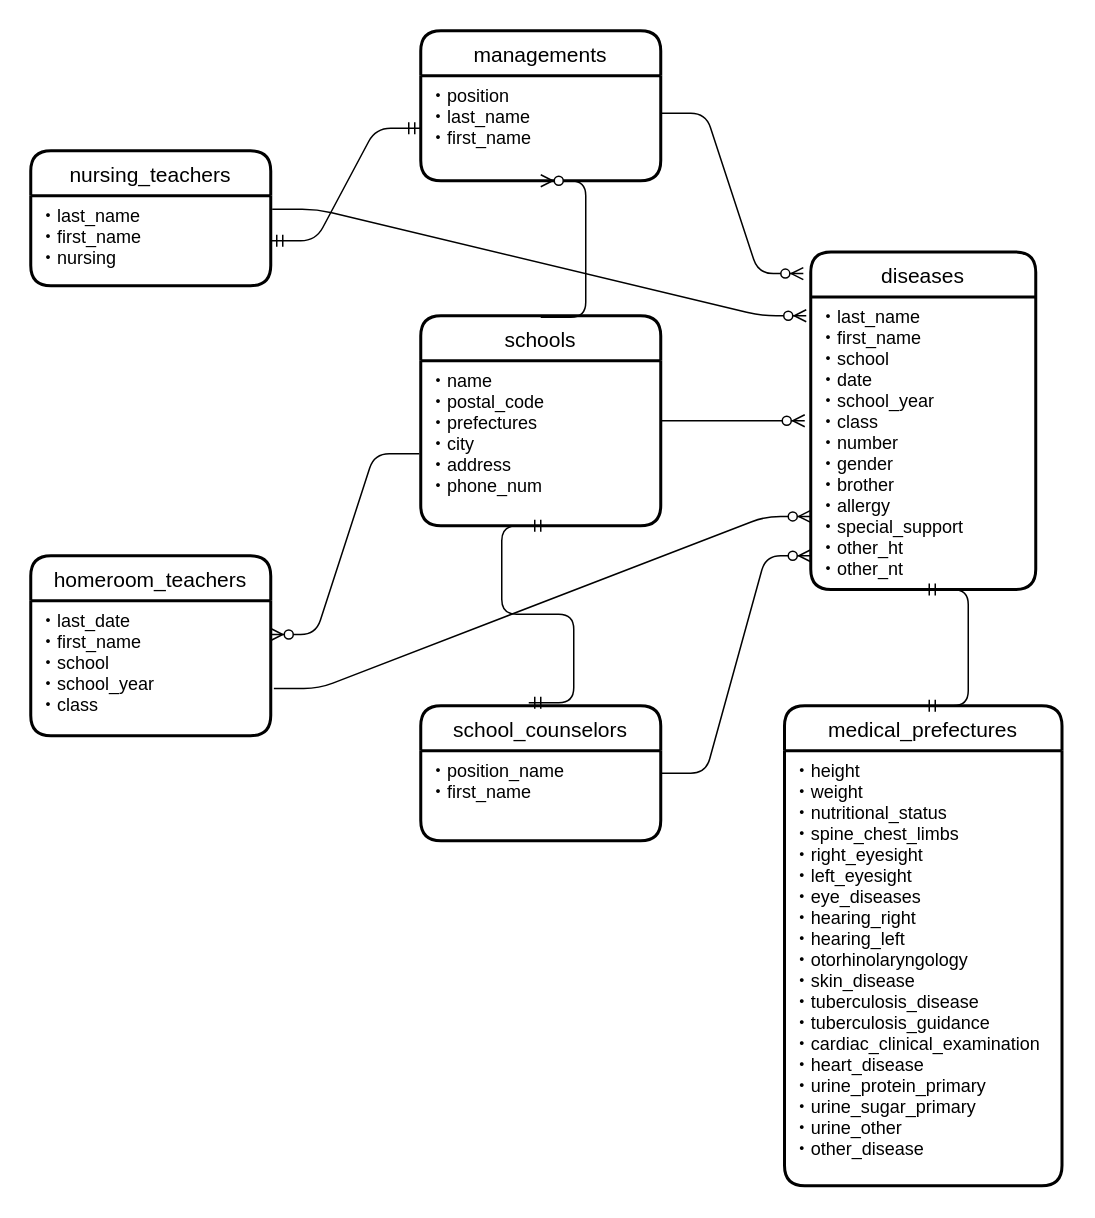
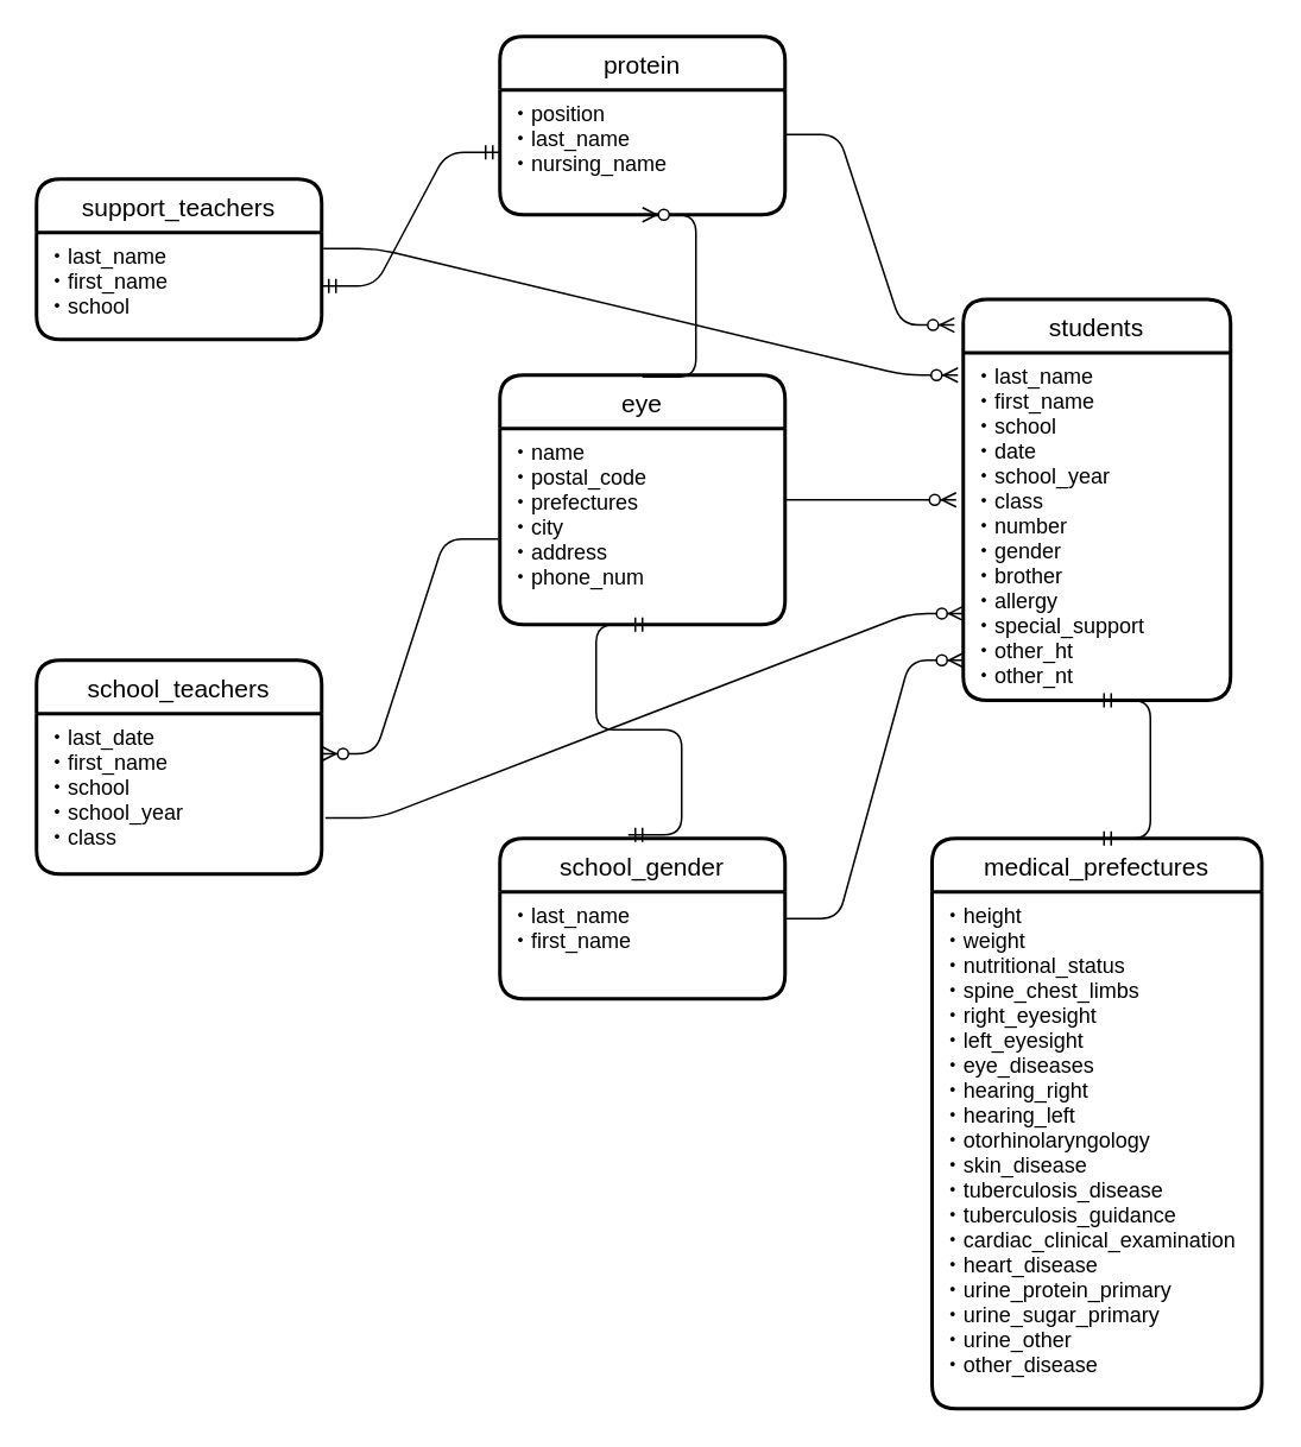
  <mxCell id="0" />
  <mxCell id="1" parent="0" />
- <mxCell id="2" value="nursing_teachers" style="swimlane;childLayout=stackLayout;horizontal=1;startSize=30;horizontalStack=0;rounded=1;fontSize=14;fontStyle=0;strokeWidth=2;resizeParent=0;resizeLast=1;shadow=0;dashed=0;align=center;" parent="1" vertex="1"><mxGeometry x="20" y="100" width="160" height="90" as="geometry" /></mxCell>
- <mxCell id="3" value="・last_name&#10;・first_name&#10;・nursing" style="align=left;strokeColor=none;fillColor=none;spacingLeft=4;fontSize=12;verticalAlign=top;resizable=0;rotatable=0;part=1;" parent="2" vertex="1"><mxGeometry y="30" width="160" height="60" as="geometry" /></mxCell>
- <mxCell id="4" value="diseases" style="swimlane;childLayout=stackLayout;horizontal=1;startSize=30;horizontalStack=0;rounded=1;fontSize=14;fontStyle=0;strokeWidth=2;resizeParent=0;resizeLast=1;shadow=0;dashed=0;align=center;" parent="1" vertex="1"><mxGeometry x="540" y="167.5" width="150" height="225" as="geometry" /></mxCell>
+ <mxCell id="2" value="support_teachers" style="swimlane;childLayout=stackLayout;horizontal=1;startSize=30;horizontalStack=0;rounded=1;fontSize=14;fontStyle=0;strokeWidth=2;resizeParent=0;resizeLast=1;shadow=0;dashed=0;align=center;" parent="1" vertex="1"><mxGeometry x="20" y="100" width="160" height="90" as="geometry" /></mxCell>
+ <mxCell id="3" value="・last_name&#10;・first_name&#10;・school" style="align=left;strokeColor=none;fillColor=none;spacingLeft=4;fontSize=12;verticalAlign=top;resizable=0;rotatable=0;part=1;" parent="2" vertex="1"><mxGeometry y="30" width="160" height="60" as="geometry" /></mxCell>
+ <mxCell id="4" value="students" style="swimlane;childLayout=stackLayout;horizontal=1;startSize=30;horizontalStack=0;rounded=1;fontSize=14;fontStyle=0;strokeWidth=2;resizeParent=0;resizeLast=1;shadow=0;dashed=0;align=center;" parent="1" vertex="1"><mxGeometry x="540" y="167.5" width="150" height="225" as="geometry" /></mxCell>
  <mxCell id="5" value="・last_name&#10;・first_name&#10;・school&#10;・date&#10;・school_year&#10;・class&#10;・number&#10;・gender&#10;・brother&#10;・allergy&#10;・special_support&#10;・other_ht&#10;・other_nt" style="align=left;strokeColor=none;fillColor=none;spacingLeft=4;fontSize=12;verticalAlign=top;resizable=0;rotatable=0;part=1;" parent="4" vertex="1"><mxGeometry y="30" width="150" height="195" as="geometry" /></mxCell>
- <mxCell id="6" value="homeroom_teachers" style="swimlane;childLayout=stackLayout;horizontal=1;startSize=30;horizontalStack=0;rounded=1;fontSize=14;fontStyle=0;strokeWidth=2;resizeParent=0;resizeLast=1;shadow=0;dashed=0;align=center;" parent="1" vertex="1"><mxGeometry x="20" y="370" width="160" height="120" as="geometry" /></mxCell>
+ <mxCell id="6" value="school_teachers" style="swimlane;childLayout=stackLayout;horizontal=1;startSize=30;horizontalStack=0;rounded=1;fontSize=14;fontStyle=0;strokeWidth=2;resizeParent=0;resizeLast=1;shadow=0;dashed=0;align=center;" parent="1" vertex="1"><mxGeometry x="20" y="370" width="160" height="120" as="geometry" /></mxCell>
  <mxCell id="7" value="・last_date&#10;・first_name&#10;・school&#10;・school_year&#10;・class" style="align=left;strokeColor=none;fillColor=none;spacingLeft=4;fontSize=12;verticalAlign=top;resizable=0;rotatable=0;part=1;" parent="6" vertex="1"><mxGeometry y="30" width="160" height="90" as="geometry" /></mxCell>
  <mxCell id="8" value="" style="edgeStyle=entityRelationEdgeStyle;fontSize=12;html=1;endArrow=ERzeroToMany;endFill=1;exitX=1.013;exitY=0.65;exitDx=0;exitDy=0;exitPerimeter=0;entryX=0;entryY=0.75;entryDx=0;entryDy=0;" parent="1" source="7" edge="1" target="5"><mxGeometry width="100" height="100" relative="1" as="geometry"><mxPoint x="420" y="700" as="sourcePoint" /><mxPoint x="540" y="440" as="targetPoint" /></mxGeometry></mxCell>
  <mxCell id="9" value="" style="edgeStyle=entityRelationEdgeStyle;fontSize=12;html=1;endArrow=ERzeroToMany;endFill=1;entryX=1;entryY=0.25;entryDx=0;entryDy=0;exitX=-0.006;exitY=0.564;exitDx=0;exitDy=0;exitPerimeter=0;" parent="1" source="14" target="7" edge="1"><mxGeometry width="100" height="100" relative="1" as="geometry"><mxPoint x="380" y="320" as="sourcePoint" /><mxPoint x="480" y="220" as="targetPoint" /></mxGeometry></mxCell>
  <mxCell id="10" value="" style="edgeStyle=entityRelationEdgeStyle;fontSize=12;html=1;endArrow=ERmandOne;startArrow=ERmandOne;exitX=1;exitY=0.5;exitDx=0;exitDy=0;" parent="1" source="3" target="22" edge="1"><mxGeometry width="100" height="100" relative="1" as="geometry"><mxPoint x="190" y="90" as="sourcePoint" /><mxPoint x="290" y="-10" as="targetPoint" /></mxGeometry></mxCell>
  <mxCell id="11" value="" style="edgeStyle=entityRelationEdgeStyle;fontSize=12;html=1;endArrow=ERzeroToMany;endFill=1;exitX=1.006;exitY=0.15;exitDx=0;exitDy=0;exitPerimeter=0;" parent="1" source="3" edge="1"><mxGeometry width="100" height="100" relative="1" as="geometry"><mxPoint x="190" y="70" as="sourcePoint" /><mxPoint x="537" y="210" as="targetPoint" /></mxGeometry></mxCell>
  <mxCell id="12" value="" style="edgeStyle=entityRelationEdgeStyle;fontSize=12;html=1;endArrow=ERzeroToMany;endFill=1;" parent="1" source="13" edge="1"><mxGeometry width="100" height="100" relative="1" as="geometry"><mxPoint x="190" y="270.11" as="sourcePoint" /><mxPoint x="536" y="280" as="targetPoint" /></mxGeometry></mxCell>
- <mxCell id="13" value="schools" style="swimlane;childLayout=stackLayout;horizontal=1;startSize=30;horizontalStack=0;rounded=1;fontSize=14;fontStyle=0;strokeWidth=2;resizeParent=0;resizeLast=1;shadow=0;dashed=0;align=center;" parent="1" vertex="1"><mxGeometry x="280" y="210" width="160" height="140" as="geometry" /></mxCell>
+ <mxCell id="13" value="eye" style="swimlane;childLayout=stackLayout;horizontal=1;startSize=30;horizontalStack=0;rounded=1;fontSize=14;fontStyle=0;strokeWidth=2;resizeParent=0;resizeLast=1;shadow=0;dashed=0;align=center;" parent="1" vertex="1"><mxGeometry x="280" y="210" width="160" height="140" as="geometry" /></mxCell>
  <mxCell id="14" value="・name&#10;・postal_code&#10;・prefectures&#10;・city&#10;・address&#10;・phone_num" style="align=left;strokeColor=none;fillColor=none;spacingLeft=4;fontSize=12;verticalAlign=top;resizable=0;rotatable=0;part=1;" parent="13" vertex="1"><mxGeometry y="30" width="160" height="110" as="geometry" /></mxCell>
  <mxCell id="15" value="medical_prefectures" style="swimlane;childLayout=stackLayout;horizontal=1;startSize=30;horizontalStack=0;rounded=1;fontSize=14;fontStyle=0;strokeWidth=2;resizeParent=0;resizeLast=1;shadow=0;dashed=0;align=center;" vertex="1" parent="1"><mxGeometry x="522.5" y="470" width="185" height="320" as="geometry" /></mxCell>
  <mxCell id="16" value="・height&#10;・weight&#10;・nutritional_status&#10;・spine_chest_limbs&#10;・right_eyesight&#10;・left_eyesight&#10;・eye_diseases&#10;・hearing_right&#10;・hearing_left&#10;・otorhinolaryngology&#10;・skin_disease&#10;・tuberculosis_disease&#10;・tuberculosis_guidance&#10;・cardiac_clinical_examination&#10;・heart_disease&#10;・urine_protein_primary&#10;・urine_sugar_primary&#10;・urine_other&#10;・other_disease" style="align=left;strokeColor=none;fillColor=none;spacingLeft=4;fontSize=12;verticalAlign=top;resizable=0;rotatable=0;part=1;" vertex="1" parent="15"><mxGeometry y="30" width="185" height="290" as="geometry" /></mxCell>
  <mxCell id="17" value="" style="edgeStyle=entityRelationEdgeStyle;fontSize=12;html=1;endArrow=ERmandOne;startArrow=ERmandOne;exitX=0.5;exitY=0;exitDx=0;exitDy=0;entryX=0.5;entryY=1;entryDx=0;entryDy=0;" edge="1" parent="1" source="15" target="5"><mxGeometry width="100" height="100" relative="1" as="geometry"><mxPoint x="522.5" y="505" as="sourcePoint" /><mxPoint x="622.5" y="405" as="targetPoint" /></mxGeometry></mxCell>
- <mxCell id="18" value="school_counselors" style="swimlane;childLayout=stackLayout;horizontal=1;startSize=30;horizontalStack=0;rounded=1;fontSize=14;fontStyle=0;strokeWidth=2;resizeParent=0;resizeLast=1;shadow=0;dashed=0;align=center;" vertex="1" parent="1"><mxGeometry x="280" y="470" width="160" height="90" as="geometry" /></mxCell>
- <mxCell id="19" value="・position_name&#10;・first_name" style="align=left;strokeColor=none;fillColor=none;spacingLeft=4;fontSize=12;verticalAlign=top;resizable=0;rotatable=0;part=1;" vertex="1" parent="18"><mxGeometry y="30" width="160" height="60" as="geometry" /></mxCell>
+ <mxCell id="18" value="school_gender" style="swimlane;childLayout=stackLayout;horizontal=1;startSize=30;horizontalStack=0;rounded=1;fontSize=14;fontStyle=0;strokeWidth=2;resizeParent=0;resizeLast=1;shadow=0;dashed=0;align=center;" vertex="1" parent="1"><mxGeometry x="280" y="470" width="160" height="90" as="geometry" /></mxCell>
+ <mxCell id="19" value="・last_name&#10;・first_name" style="align=left;strokeColor=none;fillColor=none;spacingLeft=4;fontSize=12;verticalAlign=top;resizable=0;rotatable=0;part=1;" vertex="1" parent="18"><mxGeometry y="30" width="160" height="60" as="geometry" /></mxCell>
  <mxCell id="20" value="" style="edgeStyle=entityRelationEdgeStyle;fontSize=12;html=1;endArrow=ERzeroToMany;endFill=1;exitX=1;exitY=0.25;exitDx=0;exitDy=0;" edge="1" parent="1" source="19"><mxGeometry width="100" height="100" relative="1" as="geometry"><mxPoint x="250" y="460" as="sourcePoint" /><mxPoint x="540" y="370" as="targetPoint" /></mxGeometry></mxCell>
- <mxCell id="21" value="managements" style="swimlane;childLayout=stackLayout;horizontal=1;startSize=30;horizontalStack=0;rounded=1;fontSize=14;fontStyle=0;strokeWidth=2;resizeParent=0;resizeLast=1;shadow=0;dashed=0;align=center;" vertex="1" parent="1"><mxGeometry x="280" y="20" width="160" height="100" as="geometry" /></mxCell>
- <mxCell id="22" value="・position&#10;・last_name&#10;・first_name" style="align=left;strokeColor=none;fillColor=none;spacingLeft=4;fontSize=12;verticalAlign=top;resizable=0;rotatable=0;part=1;" vertex="1" parent="21"><mxGeometry y="30" width="160" height="70" as="geometry" /></mxCell>
+ <mxCell id="21" value="protein" style="swimlane;childLayout=stackLayout;horizontal=1;startSize=30;horizontalStack=0;rounded=1;fontSize=14;fontStyle=0;strokeWidth=2;resizeParent=0;resizeLast=1;shadow=0;dashed=0;align=center;" vertex="1" parent="1"><mxGeometry x="280" y="20" width="160" height="100" as="geometry" /></mxCell>
+ <mxCell id="22" value="・position&#10;・last_name&#10;・nursing_name" style="align=left;strokeColor=none;fillColor=none;spacingLeft=4;fontSize=12;verticalAlign=top;resizable=0;rotatable=0;part=1;" vertex="1" parent="21"><mxGeometry y="30" width="160" height="70" as="geometry" /></mxCell>
  <mxCell id="23" value="" style="edgeStyle=entityRelationEdgeStyle;fontSize=12;html=1;endArrow=ERzeroToMany;endFill=1;exitX=1;exitY=0.25;exitDx=0;exitDy=0;entryX=-0.033;entryY=0.064;entryDx=0;entryDy=0;entryPerimeter=0;" edge="1" parent="1" target="4"><mxGeometry width="100" height="100" relative="1" as="geometry"><mxPoint x="440" y="75" as="sourcePoint" /><mxPoint x="540" y="-70" as="targetPoint" /></mxGeometry></mxCell>
  <mxCell id="24" value="" style="edgeStyle=entityRelationEdgeStyle;fontSize=12;html=1;endArrow=ERzeroToMany;endFill=1;entryX=0.5;entryY=1;entryDx=0;entryDy=0;" edge="1" parent="1" target="22"><mxGeometry width="100" height="100" relative="1" as="geometry"><mxPoint x="360" y="211" as="sourcePoint" /><mxPoint x="190" y="432.5" as="targetPoint" /></mxGeometry></mxCell>
  <mxCell id="25" value="" style="edgeStyle=entityRelationEdgeStyle;fontSize=12;html=1;endArrow=ERmandOne;startArrow=ERmandOne;exitX=0.45;exitY=-0.022;exitDx=0;exitDy=0;entryX=0.5;entryY=1;entryDx=0;entryDy=0;exitPerimeter=0;" edge="1" parent="1" source="18"><mxGeometry width="100" height="100" relative="1" as="geometry"><mxPoint x="364" y="427.5" as="sourcePoint" /><mxPoint x="364" y="350" as="targetPoint" /></mxGeometry></mxCell>
